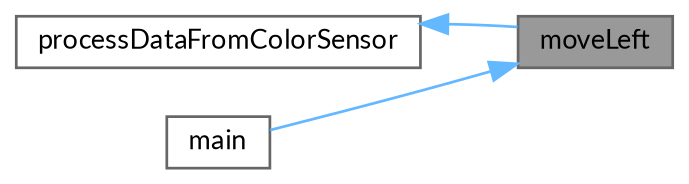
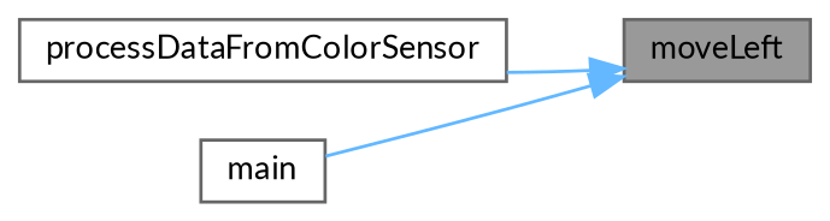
  digraph {
    fontname=Lato
    rankdir=RL
    node [color=grey40 fillcolor=white fontname=Lato fontsize=10 shape=box style=filled]
    edge [color=steelblue1 dir=back fontname=Lato fontsize=10 labelfontname=Helvetica labelfontsize=10 style=solid]
    n1 [color=gray40 fillcolor=grey60 fontcolor=black height=0.2 label=moveLeft width=0.4]
    n2 [height=0.2 label=processDataFromColorSensor width=0.4]
    n3 [height=0.2 label=main width=0.4]
-   n2 -> n1
+   n1 -> n2
    n1 -> n3
  }
